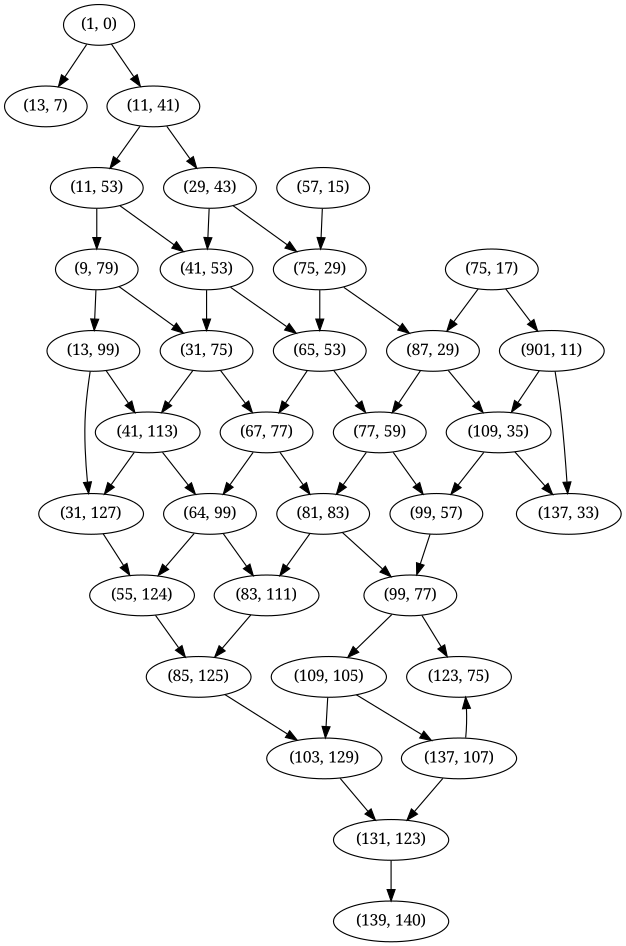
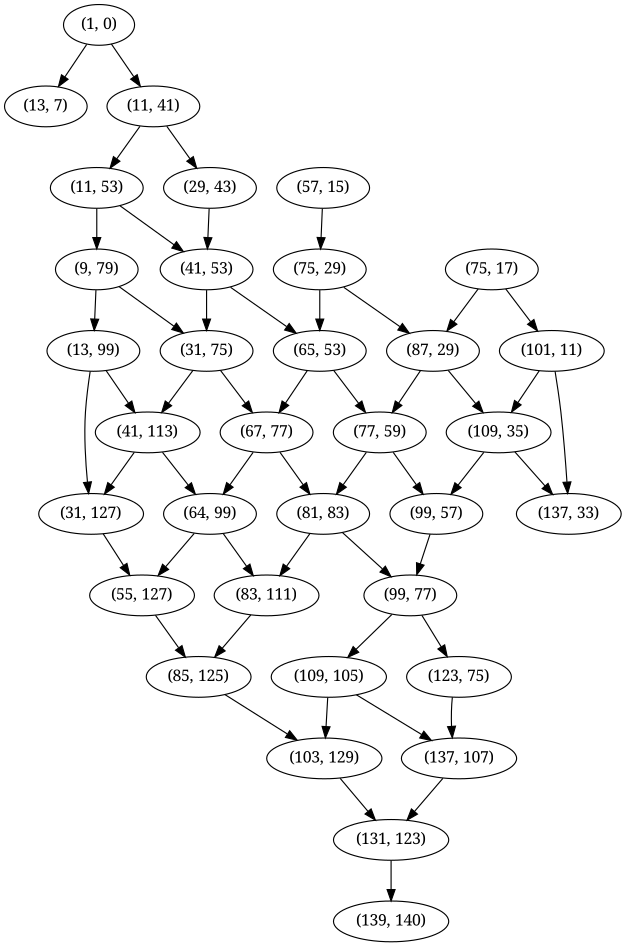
  digraph {
    fontname="Noto Serif"
    node [fontname="Noto Serif"]
    edge [fontname="Noto Serif"]
    n1 [label="(13, 7)"]
    n2 [label="(11, 41)"]
    n3 [label="(29, 43)"]
    n4 [label="(11, 53)"]
    n5 [label="(57, 15)"]
    n6 [label="(75, 29)"]
    n7 [label="(41, 53)"]
-   n8 [label="(901, 11)"]
+   n8 [label="(101, 11)"]
    n9 [label="(137, 33)"]
    n10 [label="(109, 35)"]
    n11 [label="(99, 57)"]
    n12 [label="(75, 17)"]
    n13 [label="(87, 29)"]
    n14 [label="(65, 53)"]
    n15 [label="(77, 59)"]
    n16 [label="(67, 77)"]
    n17 [label="(81, 83)"]
    n18 [label="(99, 77)"]
    n19 [label="(9, 79)"]
    n20 [label="(31, 75)"]
    n21 [label="(13, 99)"]
    n22 [label="(41, 113)"]
    n23 [label="(64, 99)"]
    n24 [label="(123, 75)"]
    n25 [label="(109, 105)"]
    n26 [label="(83, 111)"]
    n27 [label="(137, 107)"]
    n28 [label="(31, 127)"]
    n29 [label="(131, 123)"]
-   n30 [label="(55, 124)"]
+   n30 [label="(55, 127)"]
    n31 [label="(103, 129)"]
    n32 [label="(85, 125)"]
    n33 [label="(139, 140)"]
    n34 [label="(1, 0)"]
    n2 -> n3
    n2 -> n4
-   n3 -> n6
    n3 -> n7
    n4 -> n7
    n4 -> n19
    n5 -> n6
    n6 -> n13
    n6 -> n14
    n7 -> n14
    n7 -> n20
    n8 -> n9
    n8 -> n10
    n10 -> n9
    n10 -> n11
    n11 -> n18
    n12 -> n8
    n12 -> n13
    n13 -> n10
    n13 -> n15
    n14 -> n15
    n14 -> n16
    n15 -> n11
    n15 -> n17
    n16 -> n17
    n16 -> n23
    n17 -> n18
    n17 -> n26
    n18 -> n24
    n18 -> n25
    n19 -> n20
    n19 -> n21
    n20 -> n16
    n20 -> n22
    n21 -> n22
    n21 -> n28
    n22 -> n23
    n22 -> n28
    n23 -> n26
    n23 -> n30
-   n27 -> n24
+   n24 -> n27
    n25 -> n27
    n25 -> n31
    n26 -> n32
    n27 -> n29
    n28 -> n30
    n29 -> n33
    n30 -> n32
    n31 -> n29
    n32 -> n31
    n34 -> n1
    n34 -> n2
  }
